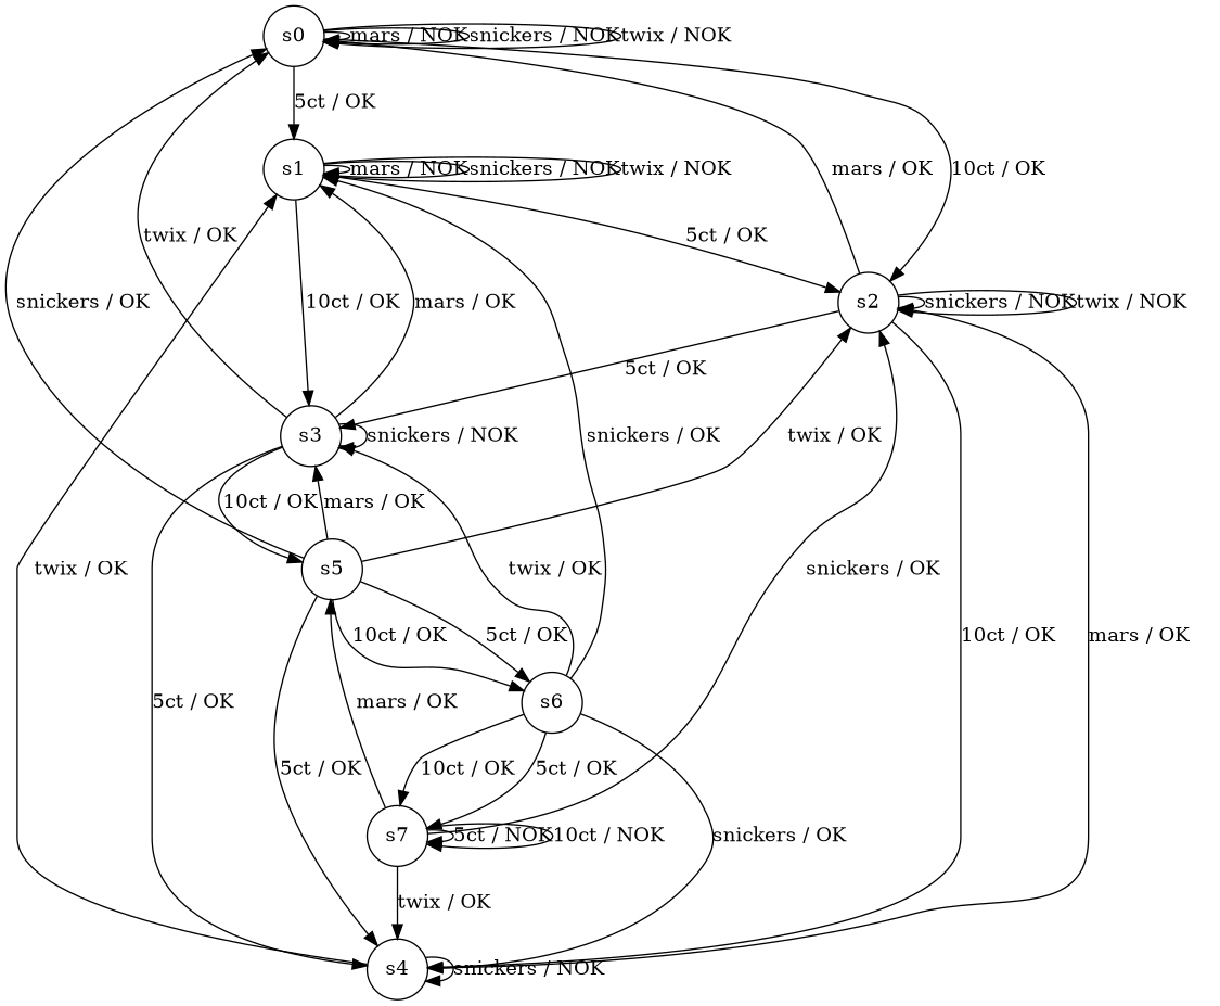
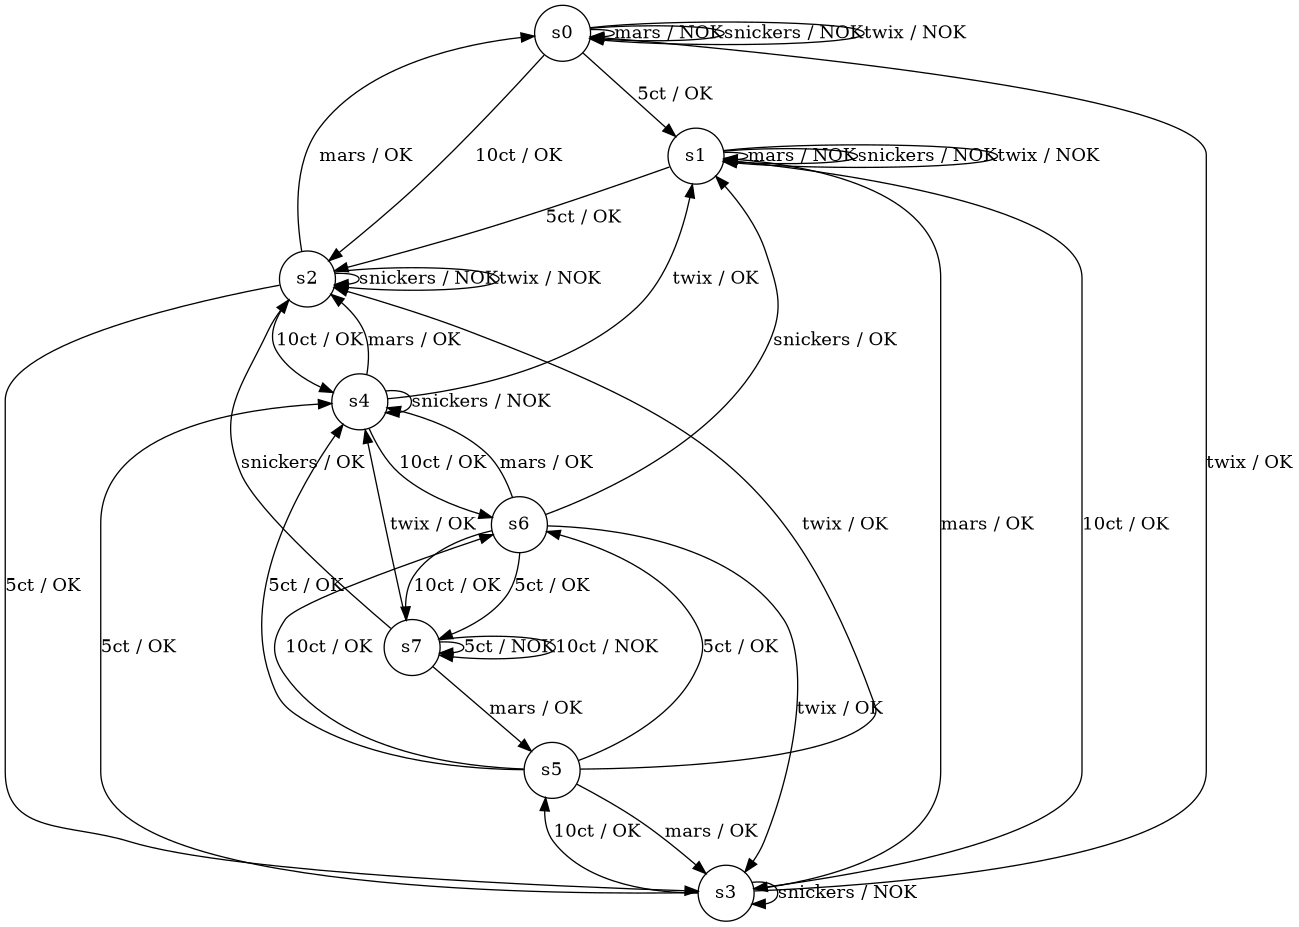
  digraph {
    node [shape=circle]
    n1 [label=s0]
    n2 [label=s1]
    n3 [label=s2]
    n4 [label=s3]
    n5 [label=s4]
    n6 [label=s5]
    n7 [label=s6]
    n8 [label=s7]
    n1 -> n1 [label="mars / NOK"]
    n1 -> n1 [label="snickers / NOK"]
    n1 -> n1 [label="twix / NOK"]
    n1 -> n2 [label="5ct / OK"]
    n1 -> n3 [label="10ct / OK"]
    n2 -> n2 [label="mars / NOK"]
    n2 -> n2 [label="snickers / NOK"]
    n2 -> n2 [label="twix / NOK"]
    n2 -> n3 [label="5ct / OK"]
    n2 -> n4 [label="10ct / OK"]
    n3 -> n1 [label="mars / OK"]
    n3 -> n3 [label="snickers / NOK"]
    n3 -> n3 [label="twix / NOK"]
    n3 -> n4 [label="5ct / OK"]
    n3 -> n5 [label="10ct / OK"]
    n4 -> n1 [label="twix / OK"]
    n4 -> n2 [label="mars / OK"]
    n4 -> n4 [label="snickers / NOK"]
    n4 -> n5 [label="5ct / OK"]
    n4 -> n6 [label="10ct / OK"]
    n5 -> n2 [label="twix / OK"]
    n5 -> n3 [label="mars / OK"]
    n5 -> n5 [label="snickers / NOK"]
-   n6 -> n1 [label="snickers / OK"]
+   n5 -> n7 [label="10ct / OK"]
    n6 -> n3 [label="twix / OK"]
    n6 -> n4 [label="mars / OK"]
    n6 -> n5 [label="5ct / OK"]
    n6 -> n7 [label="5ct / OK"]
    n6 -> n7 [label="10ct / OK"]
    n7 -> n2 [label="snickers / OK"]
    n7 -> n4 [label="twix / OK"]
-   n7 -> n5 [label="snickers / OK"]
+   n7 -> n5 [label="mars / OK"]
    n7 -> n8 [label="5ct / OK"]
    n7 -> n8 [label="10ct / OK"]
    n8 -> n3 [label="snickers / OK"]
    n8 -> n5 [label="twix / OK"]
    n8 -> n6 [label="mars / OK"]
    n8 -> n8 [label="5ct / NOK"]
    n8 -> n8 [label="10ct / NOK"]
  }
